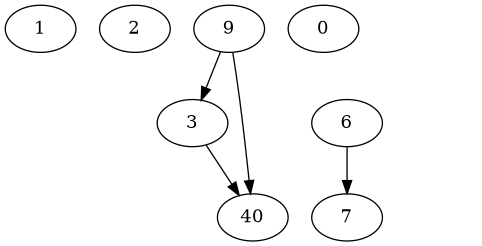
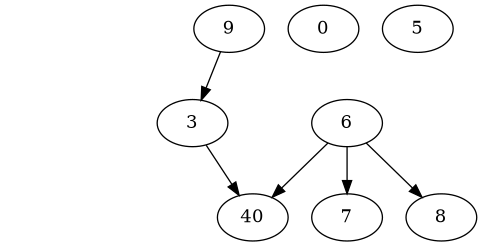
  digraph {
    node [alpha=0.17]
-   1 [alpha=0.12]
-   2 [alpha=0.04]
    3 [alpha=0.11]
    n4 [alpha=0.01 label=40]
    9 [alpha=0.07]
    n6 [label=0]
+   5 [alpha=0.09]
    6 [alpha=0.15]
    7
+   8 [alpha=0.09]
    3 -> n4
    9 -> 3
-   9 -> n4
+   6 -> n4
    6 -> 7
+   6 -> 8
  }
